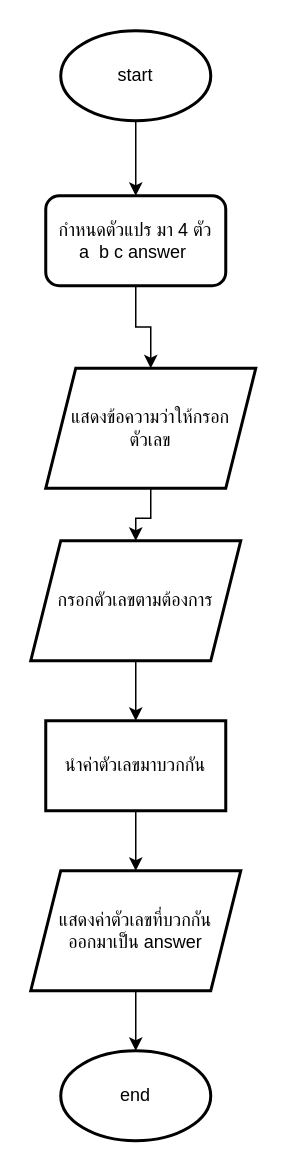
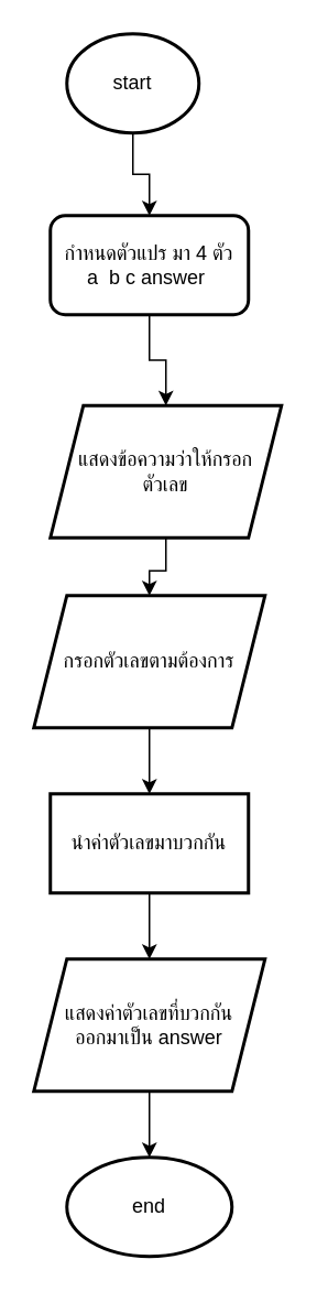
  <mxCell id="0" />
  <mxCell id="1" parent="0" />
  <mxCell id="2" value="" style="edgeStyle=orthogonalEdgeStyle;rounded=0;orthogonalLoop=1;jettySize=auto;html=1;" edge="1" parent="1" source="3" target="5"><mxGeometry relative="1" as="geometry" /></mxCell>
- <mxCell id="3" value="start" style="strokeWidth=2;html=1;shape=mxgraph.flowchart.start_1;whiteSpace=wrap;" vertex="1" parent="1"><mxGeometry x="40" y="20" width="100" height="60" as="geometry" /></mxCell>
+ <mxCell id="3" value="start" style="strokeWidth=2;html=1;shape=mxgraph.flowchart.start_1;whiteSpace=wrap;" vertex="1" parent="1"><mxGeometry x="40" y="20" width="80" height="60" as="geometry" /></mxCell>
  <mxCell id="4" value="" style="edgeStyle=orthogonalEdgeStyle;rounded=0;orthogonalLoop=1;jettySize=auto;html=1;" edge="1" parent="1" source="5" target="7"><mxGeometry relative="1" as="geometry" /></mxCell>
  <mxCell id="5" value="กำหนดตัวแปร มา 4 ตัว&lt;div&gt;a&amp;nbsp; b c answer&amp;nbsp;&lt;/div&gt;" style="whiteSpace=wrap;html=1;strokeWidth=2;rounded=1;" vertex="1" parent="1"><mxGeometry x="30" y="130" width="120" height="60" as="geometry" /></mxCell>
  <mxCell id="6" value="" style="edgeStyle=orthogonalEdgeStyle;rounded=0;orthogonalLoop=1;jettySize=auto;html=1;" edge="1" parent="1" source="7" target="9"><mxGeometry relative="1" as="geometry" /></mxCell>
  <mxCell id="7" value="แสดงข้อความว่าให้กรอก&lt;div&gt;ตัวเลข&lt;/div&gt;" style="shape=parallelogram;perimeter=parallelogramPerimeter;whiteSpace=wrap;html=1;fixedSize=1;strokeWidth=2;" vertex="1" parent="1"><mxGeometry x="30" y="245" width="140" height="80" as="geometry" /></mxCell>
  <mxCell id="8" value="" style="edgeStyle=orthogonalEdgeStyle;rounded=0;orthogonalLoop=1;jettySize=auto;html=1;" edge="1" parent="1" source="9" target="11"><mxGeometry relative="1" as="geometry" /></mxCell>
  <mxCell id="9" value="กรอกตัวเลขตามต้องการ" style="shape=parallelogram;perimeter=parallelogramPerimeter;whiteSpace=wrap;html=1;fixedSize=1;strokeWidth=2;" vertex="1" parent="1"><mxGeometry x="20" y="360" width="140" height="80" as="geometry" /></mxCell>
  <mxCell id="10" value="" style="edgeStyle=orthogonalEdgeStyle;rounded=0;orthogonalLoop=1;jettySize=auto;html=1;" edge="1" parent="1" source="11" target="13"><mxGeometry relative="1" as="geometry" /></mxCell>
  <mxCell id="11" value="นำค่าตัวเลขมาบวกกัน" style="whiteSpace=wrap;html=1;strokeWidth=2;" vertex="1" parent="1"><mxGeometry x="30" y="480" width="120" height="60" as="geometry" /></mxCell>
  <mxCell id="12" value="" style="edgeStyle=orthogonalEdgeStyle;rounded=0;orthogonalLoop=1;jettySize=auto;html=1;" edge="1" parent="1" source="13" target="14"><mxGeometry relative="1" as="geometry" /></mxCell>
  <mxCell id="13" value="แสดงค่าตัวเลขที่บวกกัน&lt;div&gt;ออกมาเป็น answer&lt;/div&gt;" style="shape=parallelogram;perimeter=parallelogramPerimeter;whiteSpace=wrap;html=1;fixedSize=1;strokeWidth=2;" vertex="1" parent="1"><mxGeometry x="20" y="580" width="140" height="80" as="geometry" /></mxCell>
  <mxCell id="14" value="end" style="strokeWidth=2;html=1;shape=mxgraph.flowchart.start_1;whiteSpace=wrap;" vertex="1" parent="1"><mxGeometry x="40" y="700" width="100" height="60" as="geometry" /></mxCell>
